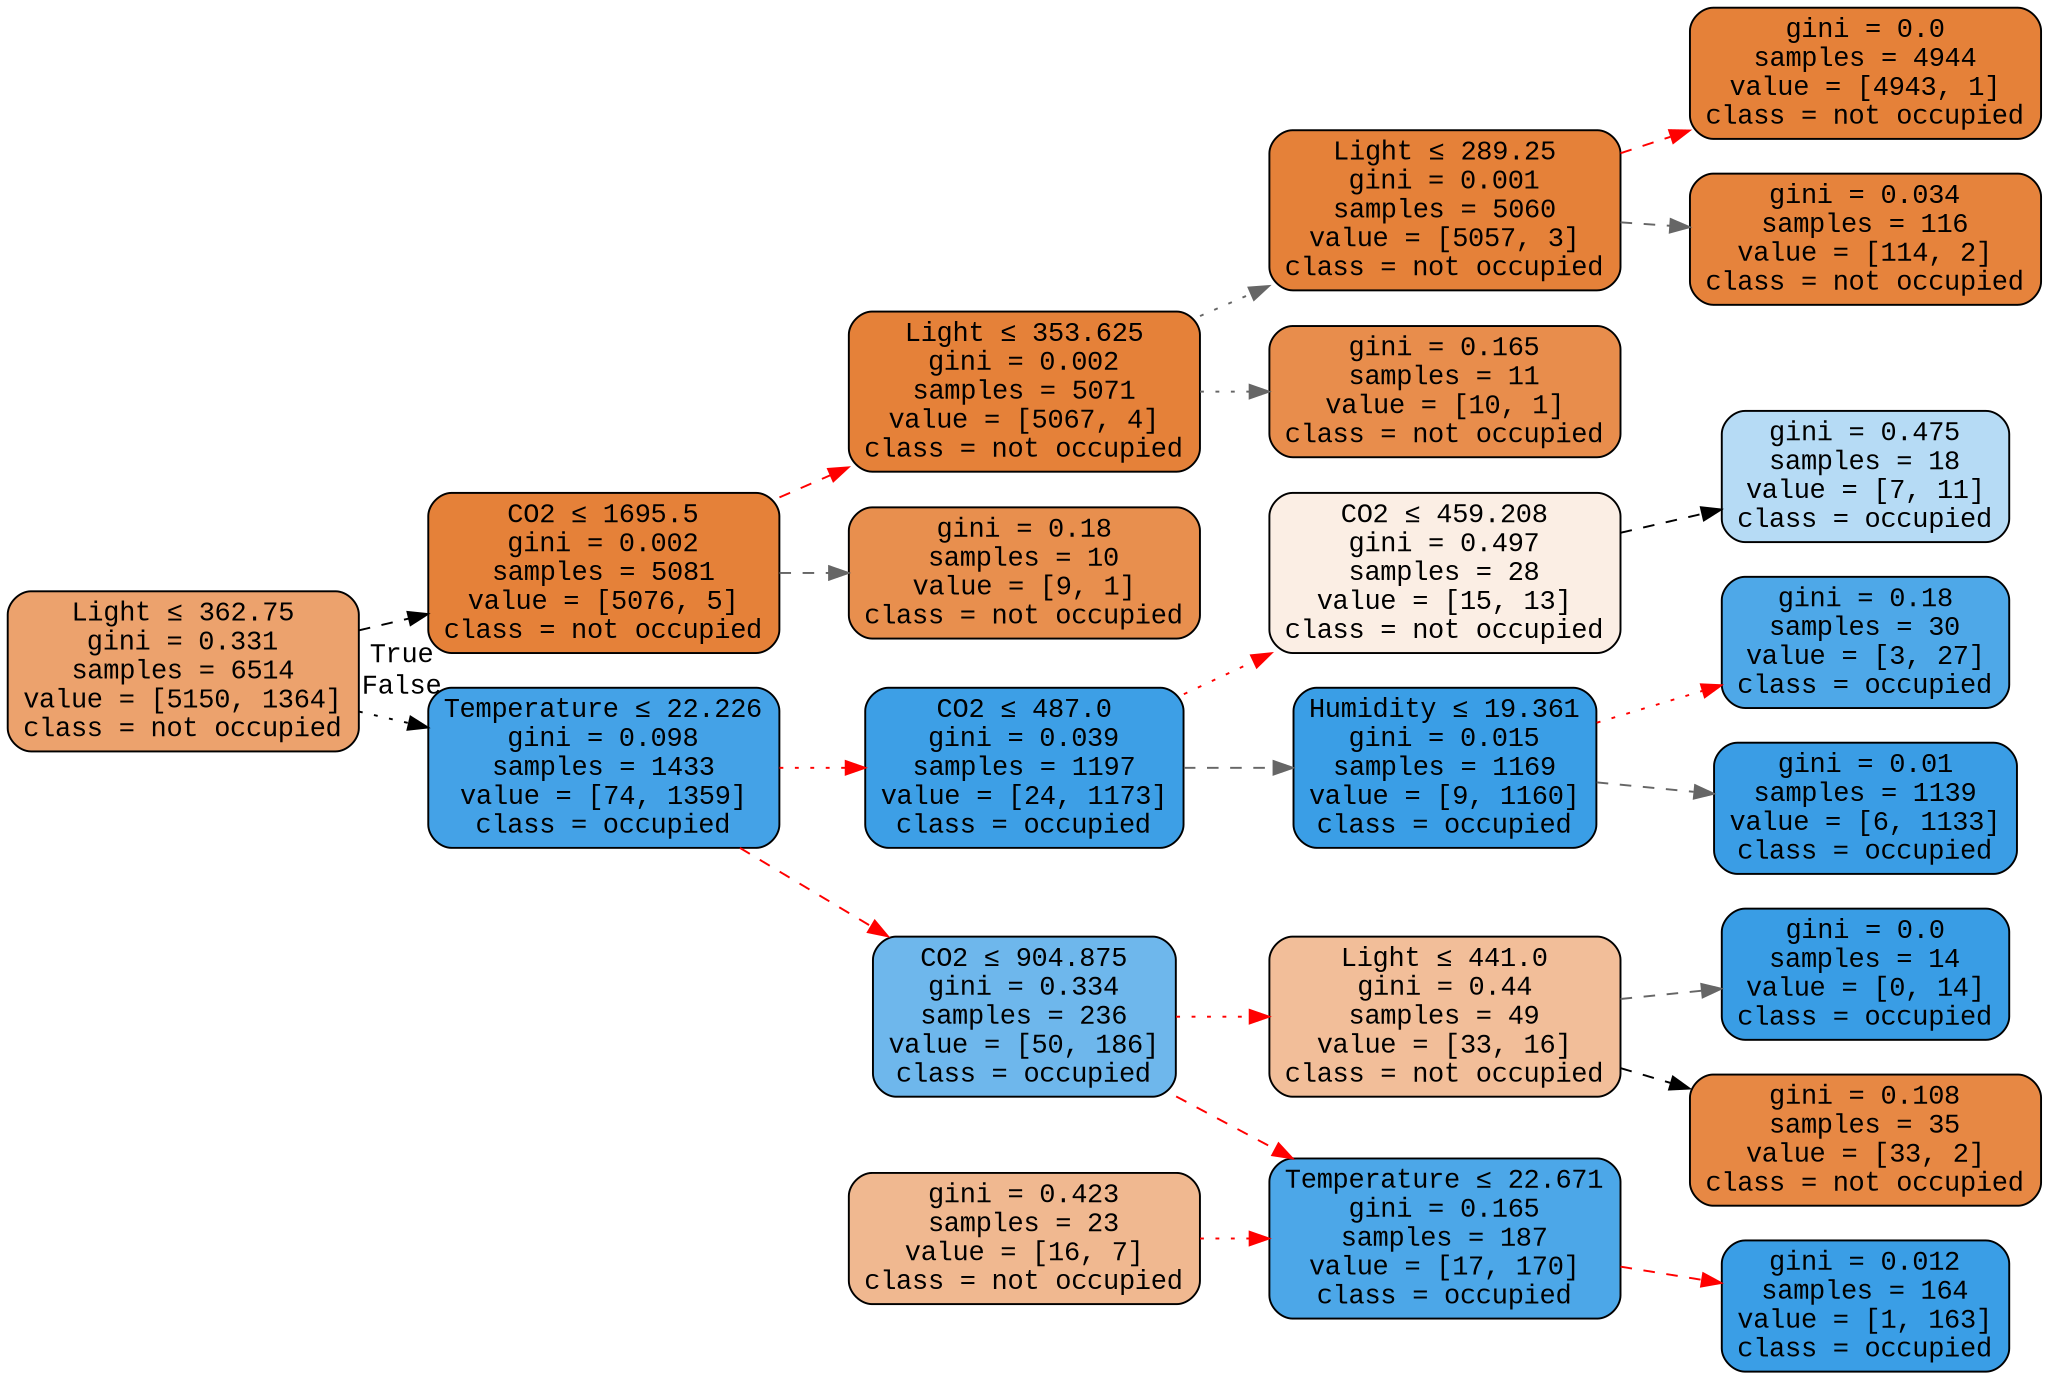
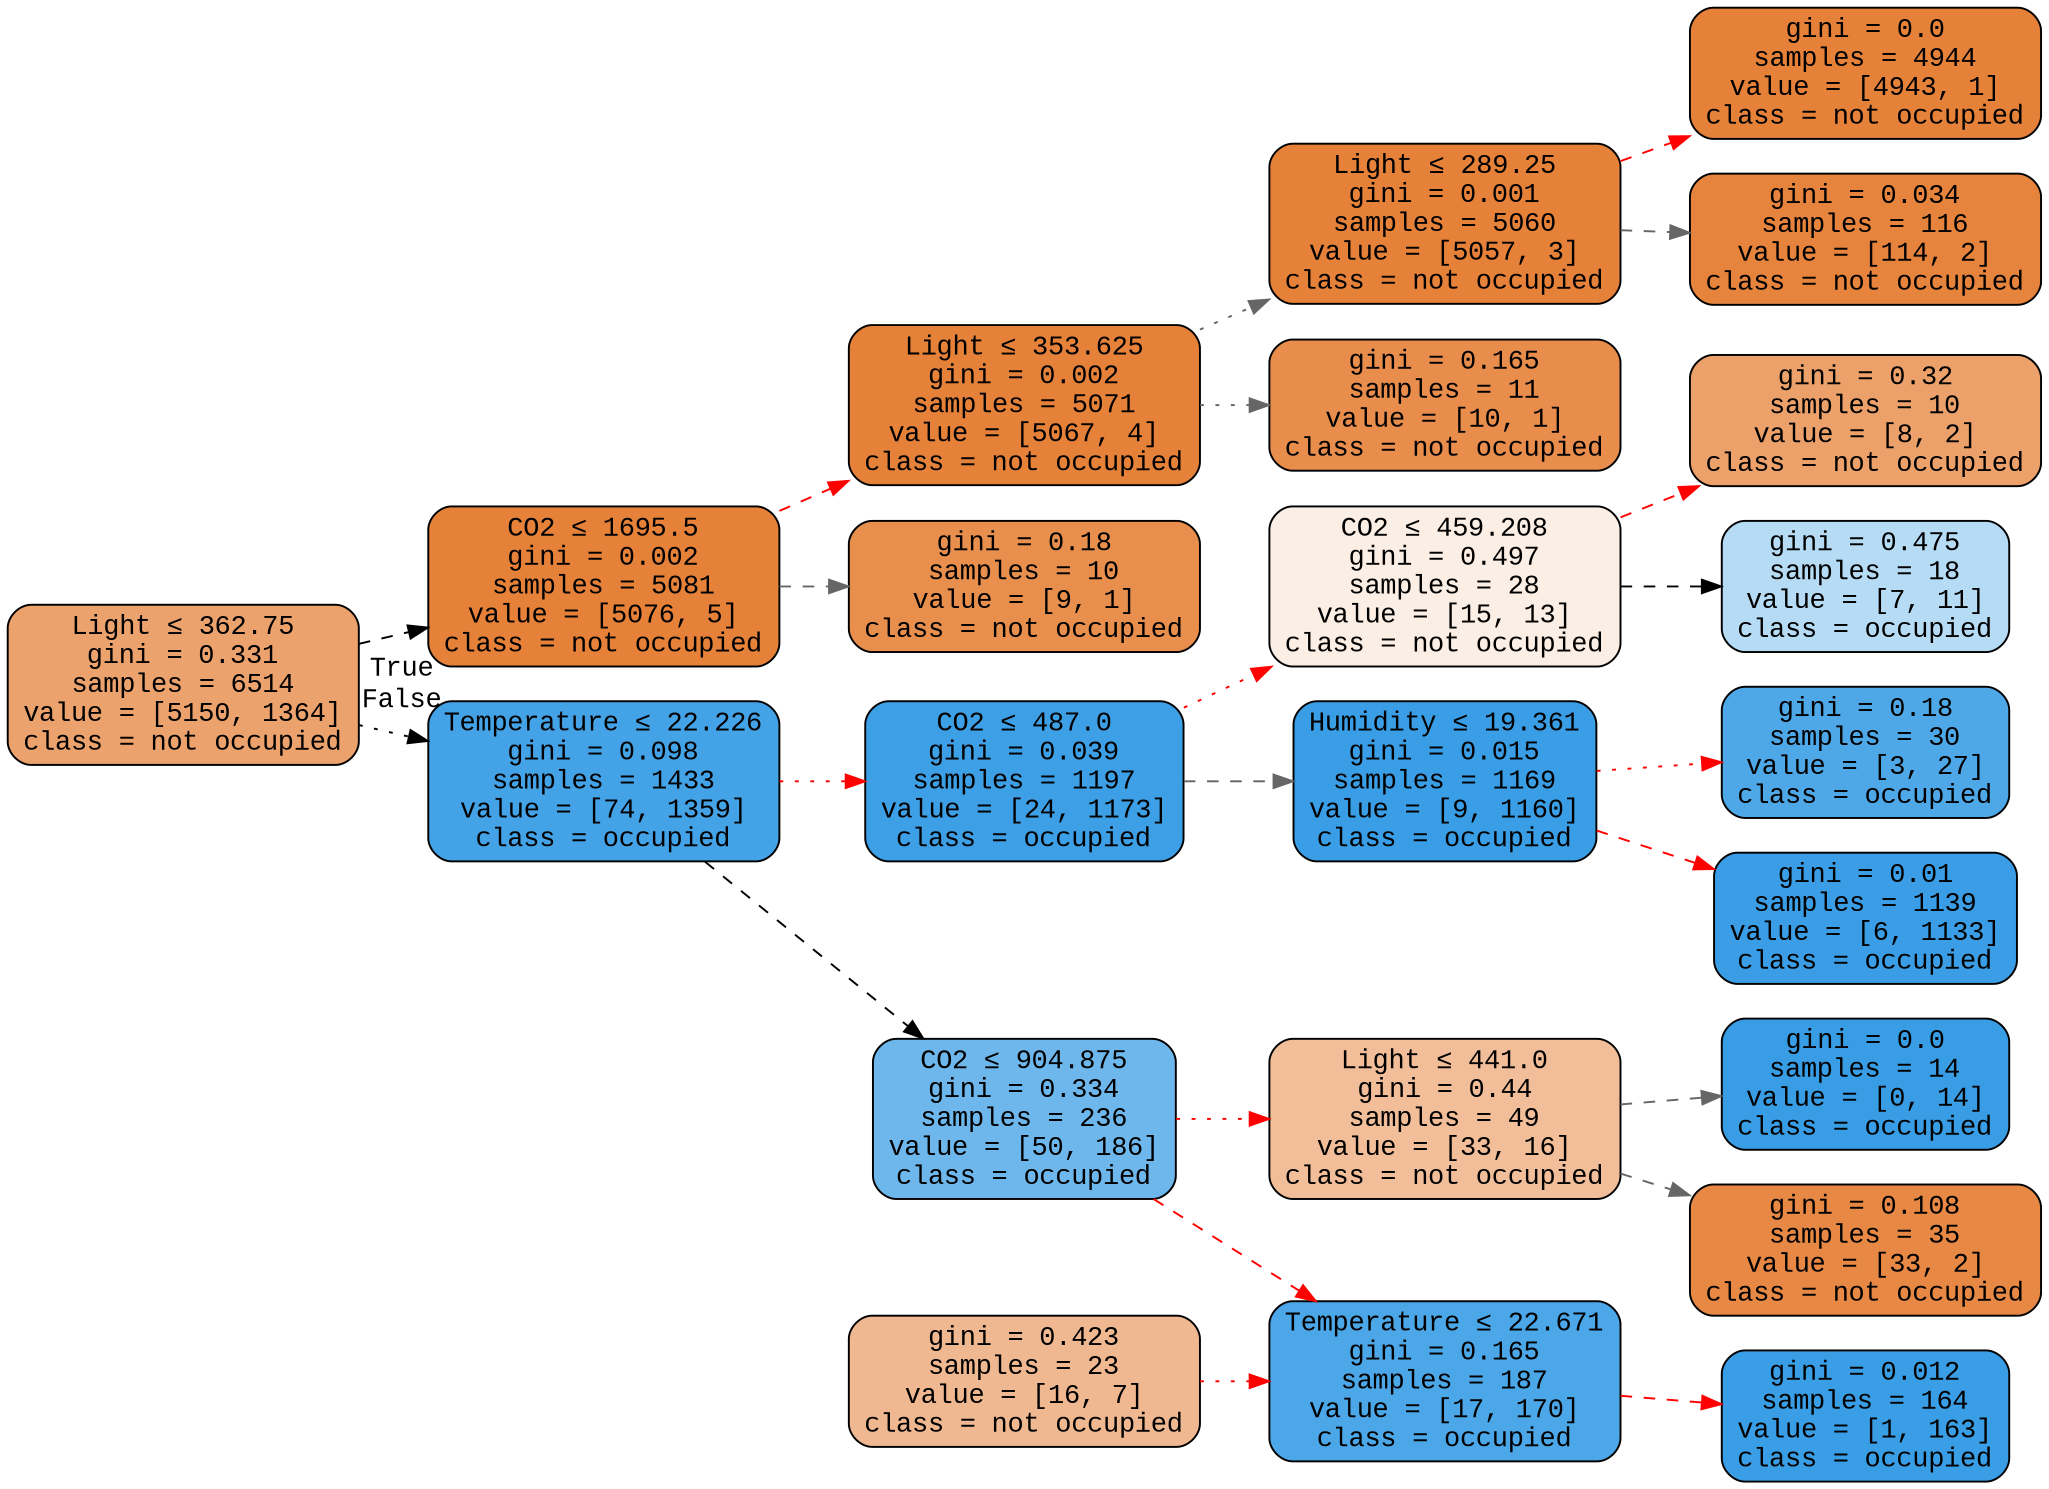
  digraph {
    fontname="Liberation Mono"
    rankdir=LR
    node [color=black fillcolor="#e58139ff" fontname="Liberation Mono" shape=box style="filled, rounded"]
    edge [color=red fontname="Liberation Mono" style=dashed]
    n1 [fillcolor="#e58139bb" label=<Light &le; 362.75<br/>gini = 0.331<br/>samples = 6514<br/>value = [5150, 1364]<br/>class = not occupied>]
    n2 [label=<CO2 &le; 1695.5<br/>gini = 0.002<br/>samples = 5081<br/>value = [5076, 5]<br/>class = not occupied>]
    n3 [fillcolor="#399de5f1" label=<Temperature &le; 22.226<br/>gini = 0.098<br/>samples = 1433<br/>value = [74, 1359]<br/>class = occupied>]
    n4 [label=<Light &le; 353.625<br/>gini = 0.002<br/>samples = 5071<br/>value = [5067, 4]<br/>class = not occupied>]
    n5 [fillcolor="#e58139e3" label=<gini = 0.18<br/>samples = 10<br/>value = [9, 1]<br/>class = not occupied>]
    n6 [fillcolor="#399de5fa" label=<CO2 &le; 487.0<br/>gini = 0.039<br/>samples = 1197<br/>value = [24, 1173]<br/>class = occupied>]
    n7 [fillcolor="#399de5ba" label=<CO2 &le; 904.875<br/>gini = 0.334<br/>samples = 236<br/>value = [50, 186]<br/>class = occupied>]
    n8 [label=<Light &le; 289.25<br/>gini = 0.001<br/>samples = 5060<br/>value = [5057, 3]<br/>class = not occupied>]
    n9 [fillcolor="#e58139e6" label=<gini = 0.165<br/>samples = 11<br/>value = [10, 1]<br/>class = not occupied>]
    n10 [label=<gini = 0.0<br/>samples = 4944<br/>value = [4943, 1]<br/>class = not occupied>]
    n11 [fillcolor="#e58139fb" label=<gini = 0.034<br/>samples = 116<br/>value = [114, 2]<br/>class = not occupied>]
    n12 [fillcolor="#e5813922" label=<CO2 &le; 459.208<br/>gini = 0.497<br/>samples = 28<br/>value = [15, 13]<br/>class = not occupied>]
    n13 [fillcolor="#399de5fd" label=<Humidity &le; 19.361<br/>gini = 0.015<br/>samples = 1169<br/>value = [9, 1160]<br/>class = occupied>]
    n14 [fillcolor="#e5813983" label=<Light &le; 441.0<br/>gini = 0.44<br/>samples = 49<br/>value = [33, 16]<br/>class = not occupied>]
    n15 [fillcolor="#399de5e6" label=<Temperature &le; 22.671<br/>gini = 0.165<br/>samples = 187<br/>value = [17, 170]<br/>class = occupied>]
+   n16 [fillcolor="#e58139bf" label=<gini = 0.32<br/>samples = 10<br/>value = [8, 2]<br/>class = not occupied>]
    n17 [fillcolor="#399de55d" label=<gini = 0.475<br/>samples = 18<br/>value = [7, 11]<br/>class = occupied>]
    n18 [fillcolor="#399de5e3" label=<gini = 0.18<br/>samples = 30<br/>value = [3, 27]<br/>class = occupied>]
    n19 [fillcolor="#399de5fe" label=<gini = 0.01<br/>samples = 1139<br/>value = [6, 1133]<br/>class = occupied>]
    n20 [fillcolor="#399de5ff" label=<gini = 0.0<br/>samples = 14<br/>value = [0, 14]<br/>class = occupied>]
    n21 [fillcolor="#e58139f0" label=<gini = 0.108<br/>samples = 35<br/>value = [33, 2]<br/>class = not occupied>]
    n22 [fillcolor="#399de5fd" label=<gini = 0.012<br/>samples = 164<br/>value = [1, 163]<br/>class = occupied>]
    n23 [fillcolor="#e581398f" label=<gini = 0.423<br/>samples = 23<br/>value = [16, 7]<br/>class = not occupied>]
    n1 -> n2 [color=black headlabel=True labelangle=45 labeldistance=2.5]
    n1 -> n3 [color=black headlabel=False labelangle=-45 labeldistance=2.5 style=dotted]
    n2 -> n4
    n2 -> n5 [color=gray40]
    n3 -> n6 [style=dotted]
-   n3 -> n7
+   n3 -> n7 [color=black]
    n4 -> n8 [color=gray40 style=dotted]
    n4 -> n9 [color=gray40 style=dotted]
    n6 -> n12 [style=dotted]
    n6 -> n13 [color=gray40]
    n7 -> n14 [style=dotted]
    n7 -> n15
    n8 -> n10
    n8 -> n11 [color=gray40]
+   n12 -> n16
    n12 -> n17 [color=black]
    n13 -> n18 [style=dotted]
-   n13 -> n19 [color=gray40]
+   n13 -> n19
    n14 -> n20 [color=gray40]
-   n14 -> n21 [color=black]
+   n14 -> n21 [color=gray40]
    n15 -> n22
    n23 -> n15 [style=dotted]
  }
